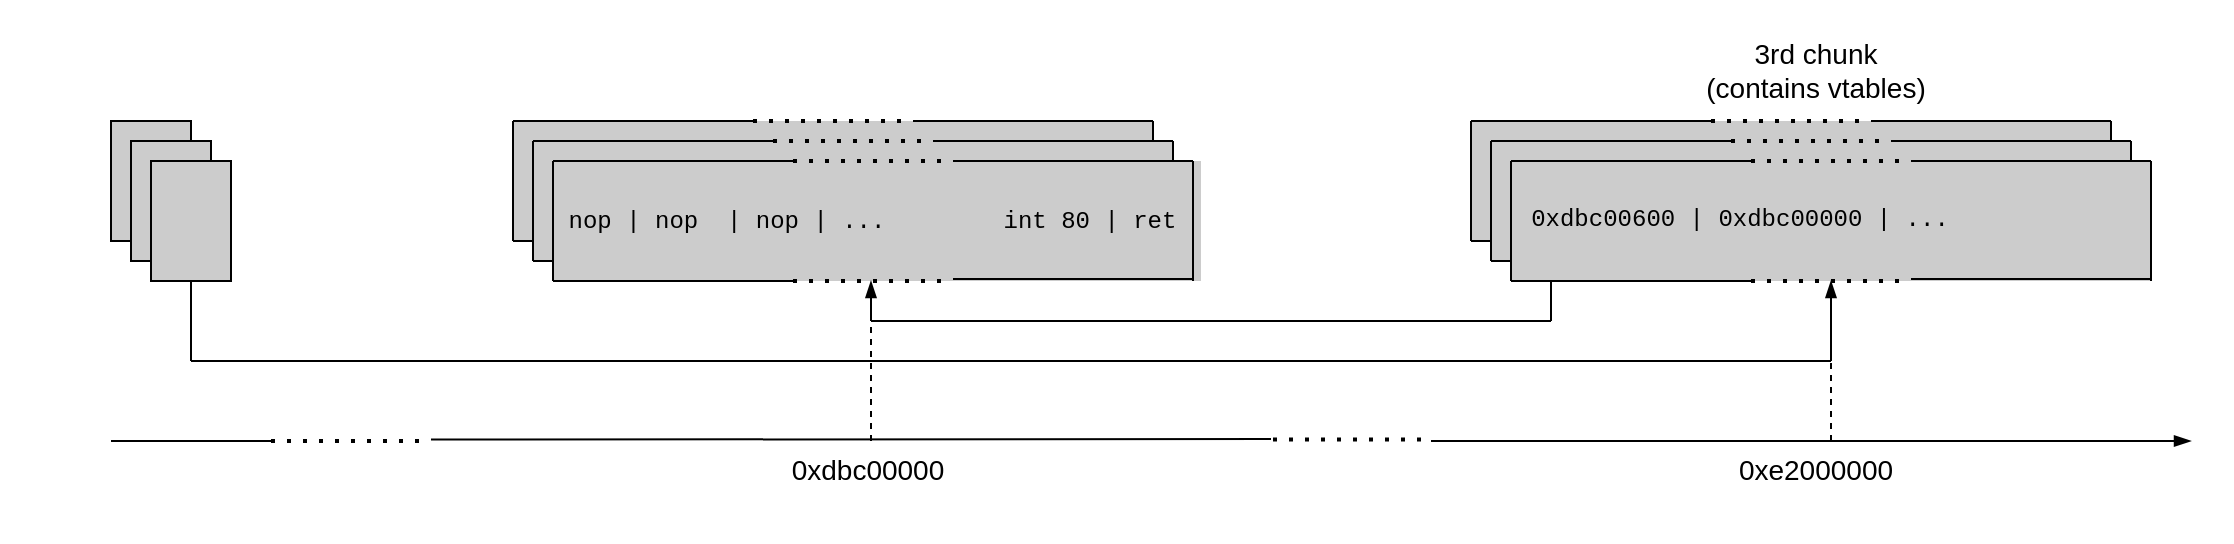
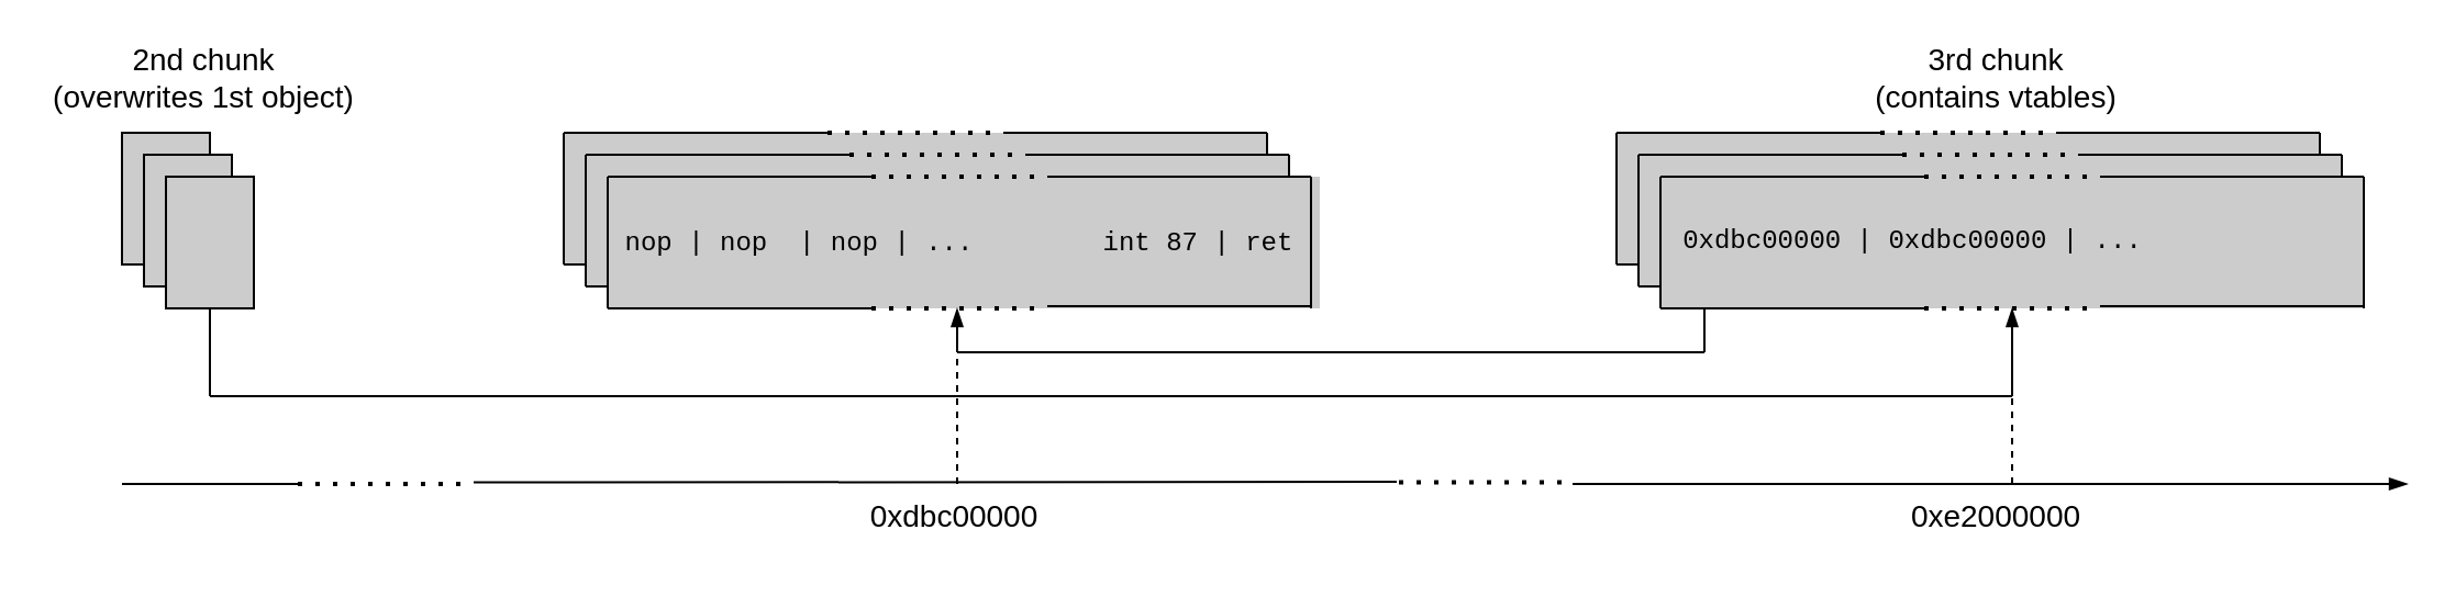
  <mxCell id="0" />
  <mxCell id="1" parent="0" />
  <mxCell id="2" value="" style="rounded=0;whiteSpace=wrap;html=1;fillColor=#CCCCCC;" vertex="1" parent="1"><mxGeometry x="55" y="60" width="40" height="60" as="geometry" /></mxCell>
  <mxCell id="3" value="" style="endArrow=blockThin;html=1;rounded=0;endFill=1;" edge="1" parent="1"><mxGeometry width="50" height="50" relative="1" as="geometry"><mxPoint x="715" y="220" as="sourcePoint" /><mxPoint x="1095" y="220" as="targetPoint" /></mxGeometry></mxCell>
  <mxCell id="4" value="" style="rounded=0;whiteSpace=wrap;html=1;fillColor=#CCCCCC;" vertex="1" parent="1"><mxGeometry x="65" y="70" width="40" height="60" as="geometry" /></mxCell>
  <mxCell id="5" value="" style="rounded=0;whiteSpace=wrap;html=1;fillColor=#CCCCCC;" vertex="1" parent="1"><mxGeometry x="75" y="80" width="40" height="60" as="geometry" /></mxCell>
  <mxCell id="6" value="" style="group" vertex="1" connectable="0" parent="1"><mxGeometry x="256" y="60" width="344" height="80" as="geometry" /></mxCell>
  <mxCell id="7" value="" style="group;fillColor=#CCCCCC;" vertex="1" connectable="0" parent="6"><mxGeometry width="320" height="60" as="geometry" /></mxCell>
  <mxCell id="8" value="" style="endArrow=none;html=1;rounded=0;" edge="1" parent="7"><mxGeometry width="50" height="50" relative="1" as="geometry"><mxPoint y="60" as="sourcePoint" /><mxPoint as="targetPoint" /></mxGeometry></mxCell>
  <mxCell id="9" value="" style="endArrow=none;html=1;rounded=0;" edge="1" parent="7"><mxGeometry width="50" height="50" relative="1" as="geometry"><mxPoint x="320" y="60" as="sourcePoint" /><mxPoint x="320" as="targetPoint" /></mxGeometry></mxCell>
  <mxCell id="10" value="" style="endArrow=none;html=1;rounded=0;" edge="1" parent="7"><mxGeometry width="50" height="50" relative="1" as="geometry"><mxPoint x="120" as="sourcePoint" /><mxPoint as="targetPoint" /></mxGeometry></mxCell>
  <mxCell id="11" value="" style="endArrow=none;html=1;rounded=0;" edge="1" parent="7"><mxGeometry width="50" height="50" relative="1" as="geometry"><mxPoint x="320" as="sourcePoint" /><mxPoint x="200" as="targetPoint" /></mxGeometry></mxCell>
  <mxCell id="12" value="" style="endArrow=none;html=1;rounded=0;" edge="1" parent="7"><mxGeometry width="50" height="50" relative="1" as="geometry"><mxPoint x="120" y="60" as="sourcePoint" /><mxPoint y="60" as="targetPoint" /></mxGeometry></mxCell>
  <mxCell id="13" value="" style="endArrow=none;html=1;rounded=0;" edge="1" parent="7"><mxGeometry width="50" height="50" relative="1" as="geometry"><mxPoint x="320" y="59" as="sourcePoint" /><mxPoint x="200" y="59" as="targetPoint" /></mxGeometry></mxCell>
  <mxCell id="14" value="" style="endArrow=none;dashed=1;html=1;dashPattern=1 3;strokeWidth=2;rounded=0;" edge="1" parent="7"><mxGeometry width="50" height="50" relative="1" as="geometry"><mxPoint x="120" as="sourcePoint" /><mxPoint x="200" as="targetPoint" /></mxGeometry></mxCell>
  <mxCell id="15" value="" style="endArrow=none;dashed=1;html=1;dashPattern=1 3;strokeWidth=2;rounded=0;" edge="1" parent="7"><mxGeometry width="50" height="50" relative="1" as="geometry"><mxPoint x="120" y="60" as="sourcePoint" /><mxPoint x="200" y="60" as="targetPoint" /></mxGeometry></mxCell>
  <mxCell id="16" value="" style="group;fillColor=#CCCCCC;" vertex="1" connectable="0" parent="6"><mxGeometry x="10" y="10" width="320" height="60" as="geometry" /></mxCell>
  <mxCell id="17" value="" style="endArrow=none;html=1;rounded=0;" edge="1" parent="16"><mxGeometry width="50" height="50" relative="1" as="geometry"><mxPoint y="60" as="sourcePoint" /><mxPoint as="targetPoint" /></mxGeometry></mxCell>
  <mxCell id="18" value="" style="endArrow=none;html=1;rounded=0;" edge="1" parent="16"><mxGeometry width="50" height="50" relative="1" as="geometry"><mxPoint x="320" y="60" as="sourcePoint" /><mxPoint x="320" as="targetPoint" /></mxGeometry></mxCell>
  <mxCell id="19" value="" style="endArrow=none;html=1;rounded=0;" edge="1" parent="16"><mxGeometry width="50" height="50" relative="1" as="geometry"><mxPoint x="120" as="sourcePoint" /><mxPoint as="targetPoint" /></mxGeometry></mxCell>
  <mxCell id="20" value="" style="endArrow=none;html=1;rounded=0;" edge="1" parent="16"><mxGeometry width="50" height="50" relative="1" as="geometry"><mxPoint x="320" as="sourcePoint" /><mxPoint x="200" as="targetPoint" /></mxGeometry></mxCell>
  <mxCell id="21" value="" style="endArrow=none;html=1;rounded=0;" edge="1" parent="16"><mxGeometry width="50" height="50" relative="1" as="geometry"><mxPoint x="120" y="60" as="sourcePoint" /><mxPoint y="60" as="targetPoint" /></mxGeometry></mxCell>
  <mxCell id="22" value="" style="endArrow=none;html=1;rounded=0;" edge="1" parent="16"><mxGeometry width="50" height="50" relative="1" as="geometry"><mxPoint x="320" y="59" as="sourcePoint" /><mxPoint x="200" y="59" as="targetPoint" /></mxGeometry></mxCell>
  <mxCell id="23" value="" style="endArrow=none;dashed=1;html=1;dashPattern=1 3;strokeWidth=2;rounded=0;" edge="1" parent="16"><mxGeometry width="50" height="50" relative="1" as="geometry"><mxPoint x="120" as="sourcePoint" /><mxPoint x="200" as="targetPoint" /></mxGeometry></mxCell>
  <mxCell id="24" value="" style="endArrow=none;dashed=1;html=1;dashPattern=1 3;strokeWidth=2;rounded=0;" edge="1" parent="16"><mxGeometry width="50" height="50" relative="1" as="geometry"><mxPoint x="120" y="60" as="sourcePoint" /><mxPoint x="200" y="60" as="targetPoint" /></mxGeometry></mxCell>
  <mxCell id="25" value="" style="group;fillColor=#CCCCCC;" vertex="1" connectable="0" parent="6"><mxGeometry x="20" y="20" width="324" height="60" as="geometry" /></mxCell>
  <mxCell id="26" value="" style="endArrow=none;html=1;rounded=0;" edge="1" parent="25"><mxGeometry width="50" height="50" relative="1" as="geometry"><mxPoint y="60" as="sourcePoint" /><mxPoint as="targetPoint" /></mxGeometry></mxCell>
  <mxCell id="27" value="" style="endArrow=none;html=1;rounded=0;" edge="1" parent="25"><mxGeometry width="50" height="50" relative="1" as="geometry"><mxPoint x="320" y="60" as="sourcePoint" /><mxPoint x="320" as="targetPoint" /></mxGeometry></mxCell>
  <mxCell id="28" value="" style="endArrow=none;html=1;rounded=0;" edge="1" parent="25"><mxGeometry width="50" height="50" relative="1" as="geometry"><mxPoint x="120" as="sourcePoint" /><mxPoint as="targetPoint" /></mxGeometry></mxCell>
  <mxCell id="29" value="" style="endArrow=none;html=1;rounded=0;" edge="1" parent="25"><mxGeometry width="50" height="50" relative="1" as="geometry"><mxPoint x="320" as="sourcePoint" /><mxPoint x="200" as="targetPoint" /></mxGeometry></mxCell>
  <mxCell id="30" value="" style="endArrow=none;html=1;rounded=0;" edge="1" parent="25"><mxGeometry width="50" height="50" relative="1" as="geometry"><mxPoint x="120" y="60" as="sourcePoint" /><mxPoint y="60" as="targetPoint" /></mxGeometry></mxCell>
  <mxCell id="31" value="" style="endArrow=none;html=1;rounded=0;" edge="1" parent="25"><mxGeometry width="50" height="50" relative="1" as="geometry"><mxPoint x="320" y="59" as="sourcePoint" /><mxPoint x="200" y="59" as="targetPoint" /></mxGeometry></mxCell>
  <mxCell id="32" value="" style="endArrow=none;dashed=1;html=1;dashPattern=1 3;strokeWidth=2;rounded=0;" edge="1" parent="25"><mxGeometry width="50" height="50" relative="1" as="geometry"><mxPoint x="120" as="sourcePoint" /><mxPoint x="200" as="targetPoint" /></mxGeometry></mxCell>
  <mxCell id="33" value="" style="endArrow=none;dashed=1;html=1;dashPattern=1 3;strokeWidth=2;rounded=0;" edge="1" parent="25"><mxGeometry width="50" height="50" relative="1" as="geometry"><mxPoint x="120" y="60" as="sourcePoint" /><mxPoint x="200" y="60" as="targetPoint" /></mxGeometry></mxCell>
  <mxCell id="34" value="&lt;font face=&quot;Courier New&quot;&gt;nop | nop&amp;nbsp; | nop | ...&lt;/font&gt;" style="text;html=1;strokeColor=none;fillColor=none;align=center;verticalAlign=middle;whiteSpace=wrap;rounded=0;" vertex="1" parent="25"><mxGeometry x="5" y="15" width="165" height="30" as="geometry" /></mxCell>
- <mxCell id="35" value="&lt;font face=&quot;Courier New&quot;&gt;int 80 | ret&lt;/font&gt;" style="text;html=1;strokeColor=none;fillColor=none;align=center;verticalAlign=middle;whiteSpace=wrap;rounded=0;" vertex="1" parent="25"><mxGeometry x="214" y="15" width="110" height="30" as="geometry" /></mxCell>
+ <mxCell id="35" value="&lt;font face=&quot;Courier New&quot;&gt;int 87 | ret&lt;/font&gt;" style="text;html=1;strokeColor=none;fillColor=none;align=center;verticalAlign=middle;whiteSpace=wrap;rounded=0;" vertex="1" parent="25"><mxGeometry x="214" y="15" width="110" height="30" as="geometry" /></mxCell>
  <mxCell id="36" value="" style="group" vertex="1" connectable="0" parent="1"><mxGeometry x="735" y="60" width="340" height="80" as="geometry" /></mxCell>
  <mxCell id="37" value="" style="group;fillColor=#CCCCCC;" vertex="1" connectable="0" parent="36"><mxGeometry width="320" height="60" as="geometry" /></mxCell>
  <mxCell id="38" value="" style="endArrow=none;html=1;rounded=0;" edge="1" parent="37"><mxGeometry width="50" height="50" relative="1" as="geometry"><mxPoint y="60" as="sourcePoint" /><mxPoint as="targetPoint" /></mxGeometry></mxCell>
  <mxCell id="39" value="" style="endArrow=none;html=1;rounded=0;" edge="1" parent="37"><mxGeometry width="50" height="50" relative="1" as="geometry"><mxPoint x="320" y="60" as="sourcePoint" /><mxPoint x="320" as="targetPoint" /></mxGeometry></mxCell>
  <mxCell id="40" value="" style="endArrow=none;html=1;rounded=0;" edge="1" parent="37"><mxGeometry width="50" height="50" relative="1" as="geometry"><mxPoint x="120" as="sourcePoint" /><mxPoint as="targetPoint" /></mxGeometry></mxCell>
  <mxCell id="41" value="" style="endArrow=none;html=1;rounded=0;" edge="1" parent="37"><mxGeometry width="50" height="50" relative="1" as="geometry"><mxPoint x="320" as="sourcePoint" /><mxPoint x="200" as="targetPoint" /></mxGeometry></mxCell>
  <mxCell id="42" value="" style="endArrow=none;html=1;rounded=0;" edge="1" parent="37"><mxGeometry width="50" height="50" relative="1" as="geometry"><mxPoint x="120" y="60" as="sourcePoint" /><mxPoint y="60" as="targetPoint" /></mxGeometry></mxCell>
  <mxCell id="43" value="" style="endArrow=none;html=1;rounded=0;" edge="1" parent="37"><mxGeometry width="50" height="50" relative="1" as="geometry"><mxPoint x="320" y="59" as="sourcePoint" /><mxPoint x="200" y="59" as="targetPoint" /></mxGeometry></mxCell>
  <mxCell id="44" value="" style="endArrow=none;dashed=1;html=1;dashPattern=1 3;strokeWidth=2;rounded=0;" edge="1" parent="37"><mxGeometry width="50" height="50" relative="1" as="geometry"><mxPoint x="120" as="sourcePoint" /><mxPoint x="200" as="targetPoint" /></mxGeometry></mxCell>
  <mxCell id="45" value="" style="endArrow=none;dashed=1;html=1;dashPattern=1 3;strokeWidth=2;rounded=0;" edge="1" parent="37"><mxGeometry width="50" height="50" relative="1" as="geometry"><mxPoint x="120" y="60" as="sourcePoint" /><mxPoint x="200" y="60" as="targetPoint" /></mxGeometry></mxCell>
  <mxCell id="46" value="" style="group;fillColor=#CCCCCC;" vertex="1" connectable="0" parent="36"><mxGeometry x="10" y="10" width="320" height="60" as="geometry" /></mxCell>
  <mxCell id="47" value="" style="endArrow=none;html=1;rounded=0;" edge="1" parent="46"><mxGeometry width="50" height="50" relative="1" as="geometry"><mxPoint y="60" as="sourcePoint" /><mxPoint as="targetPoint" /></mxGeometry></mxCell>
  <mxCell id="48" value="" style="endArrow=none;html=1;rounded=0;" edge="1" parent="46"><mxGeometry width="50" height="50" relative="1" as="geometry"><mxPoint x="320" y="60" as="sourcePoint" /><mxPoint x="320" as="targetPoint" /></mxGeometry></mxCell>
  <mxCell id="49" value="" style="endArrow=none;html=1;rounded=0;" edge="1" parent="46"><mxGeometry width="50" height="50" relative="1" as="geometry"><mxPoint x="120" as="sourcePoint" /><mxPoint as="targetPoint" /></mxGeometry></mxCell>
  <mxCell id="50" value="" style="endArrow=none;html=1;rounded=0;" edge="1" parent="46"><mxGeometry width="50" height="50" relative="1" as="geometry"><mxPoint x="320" as="sourcePoint" /><mxPoint x="200" as="targetPoint" /></mxGeometry></mxCell>
  <mxCell id="51" value="" style="endArrow=none;html=1;rounded=0;" edge="1" parent="46"><mxGeometry width="50" height="50" relative="1" as="geometry"><mxPoint x="120" y="60" as="sourcePoint" /><mxPoint y="60" as="targetPoint" /></mxGeometry></mxCell>
  <mxCell id="52" value="" style="endArrow=none;html=1;rounded=0;" edge="1" parent="46"><mxGeometry width="50" height="50" relative="1" as="geometry"><mxPoint x="320" y="59" as="sourcePoint" /><mxPoint x="200" y="59" as="targetPoint" /></mxGeometry></mxCell>
  <mxCell id="53" value="" style="endArrow=none;dashed=1;html=1;dashPattern=1 3;strokeWidth=2;rounded=0;" edge="1" parent="46"><mxGeometry width="50" height="50" relative="1" as="geometry"><mxPoint x="120" as="sourcePoint" /><mxPoint x="200" as="targetPoint" /></mxGeometry></mxCell>
  <mxCell id="54" value="" style="endArrow=none;dashed=1;html=1;dashPattern=1 3;strokeWidth=2;rounded=0;" edge="1" parent="46"><mxGeometry width="50" height="50" relative="1" as="geometry"><mxPoint x="120" y="60" as="sourcePoint" /><mxPoint x="200" y="60" as="targetPoint" /></mxGeometry></mxCell>
  <mxCell id="55" value="" style="group;fillColor=#CCCCCC;" vertex="1" connectable="0" parent="36"><mxGeometry x="20" y="20" width="320" height="60" as="geometry" /></mxCell>
  <mxCell id="56" value="" style="endArrow=none;html=1;rounded=0;" edge="1" parent="55"><mxGeometry width="50" height="50" relative="1" as="geometry"><mxPoint y="60" as="sourcePoint" /><mxPoint as="targetPoint" /></mxGeometry></mxCell>
  <mxCell id="57" value="" style="endArrow=none;html=1;rounded=0;" edge="1" parent="55"><mxGeometry width="50" height="50" relative="1" as="geometry"><mxPoint x="320" y="60" as="sourcePoint" /><mxPoint x="320" as="targetPoint" /></mxGeometry></mxCell>
  <mxCell id="58" value="" style="endArrow=none;html=1;rounded=0;" edge="1" parent="55"><mxGeometry width="50" height="50" relative="1" as="geometry"><mxPoint x="120" as="sourcePoint" /><mxPoint as="targetPoint" /></mxGeometry></mxCell>
  <mxCell id="59" value="" style="endArrow=none;html=1;rounded=0;" edge="1" parent="55"><mxGeometry width="50" height="50" relative="1" as="geometry"><mxPoint x="320" as="sourcePoint" /><mxPoint x="200" as="targetPoint" /></mxGeometry></mxCell>
  <mxCell id="60" value="" style="endArrow=none;html=1;rounded=0;" edge="1" parent="55"><mxGeometry width="50" height="50" relative="1" as="geometry"><mxPoint x="120" y="60" as="sourcePoint" /><mxPoint y="60" as="targetPoint" /></mxGeometry></mxCell>
  <mxCell id="61" value="" style="endArrow=none;html=1;rounded=0;" edge="1" parent="55"><mxGeometry width="50" height="50" relative="1" as="geometry"><mxPoint x="320" y="59" as="sourcePoint" /><mxPoint x="200" y="59" as="targetPoint" /></mxGeometry></mxCell>
  <mxCell id="62" value="" style="endArrow=none;dashed=1;html=1;dashPattern=1 3;strokeWidth=2;rounded=0;" edge="1" parent="55"><mxGeometry width="50" height="50" relative="1" as="geometry"><mxPoint x="120" as="sourcePoint" /><mxPoint x="200" as="targetPoint" /></mxGeometry></mxCell>
  <mxCell id="63" value="" style="endArrow=none;dashed=1;html=1;dashPattern=1 3;strokeWidth=2;rounded=0;" edge="1" parent="55"><mxGeometry width="50" height="50" relative="1" as="geometry"><mxPoint x="120" y="60" as="sourcePoint" /><mxPoint x="200" y="60" as="targetPoint" /></mxGeometry></mxCell>
- <mxCell id="64" value="0xdbc00600 |&amp;nbsp;0xdbc00000 | ..." style="text;html=1;strokeColor=none;fillColor=none;align=center;verticalAlign=middle;whiteSpace=wrap;rounded=0;fontFamily=Courier New;" vertex="1" parent="55"><mxGeometry y="15" width="230" height="30" as="geometry" /></mxCell>
+ <mxCell id="64" value="0xdbc00000 |&amp;nbsp;0xdbc00000 | ..." style="text;html=1;strokeColor=none;fillColor=none;align=center;verticalAlign=middle;whiteSpace=wrap;rounded=0;fontFamily=Courier New;" vertex="1" parent="55"><mxGeometry y="15" width="230" height="30" as="geometry" /></mxCell>
  <mxCell id="65" value="" style="endArrow=none;html=1;rounded=0;fontFamily=Courier New;" edge="1" parent="36"><mxGeometry width="50" height="50" relative="1" as="geometry"><mxPoint x="40" y="100" as="sourcePoint" /><mxPoint x="40" y="80" as="targetPoint" /></mxGeometry></mxCell>
+ <mxCell id="66" value="&lt;font style=&quot;font-size: 14px;&quot;&gt;2nd chunk&lt;br&gt;(overwrites 1st object)&lt;/font&gt;" style="text;html=1;strokeColor=none;fillColor=none;align=center;verticalAlign=middle;whiteSpace=wrap;rounded=0;" vertex="1" parent="1"><mxGeometry x="20" y="20" width="145" height="30" as="geometry" /></mxCell>
  <mxCell id="67" value="&lt;font style=&quot;font-size: 14px;&quot;&gt;3rd chunk&lt;br&gt;(contains vtables)&lt;/font&gt;" style="text;html=1;strokeColor=none;fillColor=none;align=center;verticalAlign=middle;whiteSpace=wrap;rounded=0;" vertex="1" parent="1"><mxGeometry x="823" y="20" width="170" height="30" as="geometry" /></mxCell>
  <mxCell id="68" value="" style="endArrow=blockThin;html=1;rounded=0;fontFamily=Courier New;endFill=1;" edge="1" parent="1"><mxGeometry width="50" height="50" relative="1" as="geometry"><mxPoint x="915" y="180" as="sourcePoint" /><mxPoint x="915" y="140" as="targetPoint" /></mxGeometry></mxCell>
  <mxCell id="69" value="" style="endArrow=blockThin;html=1;rounded=0;fontFamily=Courier New;endFill=1;" edge="1" parent="1"><mxGeometry x="1" y="490" width="50" height="50" relative="1" as="geometry"><mxPoint x="435" y="160" as="sourcePoint" /><mxPoint x="435" y="140" as="targetPoint" /><mxPoint as="offset" /></mxGeometry></mxCell>
  <mxCell id="70" value="" style="endArrow=none;html=1;rounded=0;fontFamily=Courier New;" edge="1" parent="1"><mxGeometry width="50" height="50" relative="1" as="geometry"><mxPoint x="95" y="180" as="sourcePoint" /><mxPoint x="95" y="140" as="targetPoint" /></mxGeometry></mxCell>
  <mxCell id="71" value="" style="endArrow=none;html=1;rounded=0;fontFamily=Courier New;" edge="1" parent="1"><mxGeometry width="50" height="50" relative="1" as="geometry"><mxPoint x="95" y="180" as="sourcePoint" /><mxPoint x="915" y="180" as="targetPoint" /></mxGeometry></mxCell>
  <mxCell id="72" value="" style="endArrow=none;html=1;rounded=0;fontFamily=Courier New;" edge="1" parent="1"><mxGeometry width="50" height="50" relative="1" as="geometry"><mxPoint x="435" y="160" as="sourcePoint" /><mxPoint x="775" y="160" as="targetPoint" /></mxGeometry></mxCell>
  <mxCell id="73" value="" style="endArrow=none;dashed=1;html=1;rounded=0;fontFamily=Courier New;" edge="1" parent="1"><mxGeometry width="50" height="50" relative="1" as="geometry"><mxPoint x="435" y="220" as="sourcePoint" /><mxPoint x="435" y="160" as="targetPoint" /></mxGeometry></mxCell>
  <mxCell id="74" value="" style="endArrow=none;dashed=1;html=1;rounded=0;fontFamily=Courier New;" edge="1" parent="1"><mxGeometry x="1" y="-430" width="50" height="50" relative="1" as="geometry"><mxPoint x="915" y="220" as="sourcePoint" /><mxPoint x="915" y="180" as="targetPoint" /><mxPoint as="offset" /></mxGeometry></mxCell>
  <mxCell id="75" value="&lt;font style=&quot;font-size: 14px;&quot; face=&quot;Helvetica&quot;&gt;0xdbc00000&lt;/font&gt;" style="text;html=1;strokeColor=none;fillColor=none;align=center;verticalAlign=middle;whiteSpace=wrap;rounded=0;fontFamily=Courier New;" vertex="1" parent="1"><mxGeometry x="394" y="220" width="80" height="30" as="geometry" /></mxCell>
  <mxCell id="76" value="&lt;font style=&quot;font-size: 14px;&quot; face=&quot;Helvetica&quot;&gt;0xe2000000&lt;/font&gt;" style="text;html=1;strokeColor=none;fillColor=none;align=center;verticalAlign=middle;whiteSpace=wrap;rounded=0;fontFamily=Courier New;" vertex="1" parent="1"><mxGeometry x="868" y="220" width="80" height="30" as="geometry" /></mxCell>
  <mxCell id="77" value="" style="endArrow=none;html=1;rounded=0;fontFamily=Helvetica;" edge="1" parent="1"><mxGeometry width="50" height="50" relative="1" as="geometry"><mxPoint x="55" y="220" as="sourcePoint" /><mxPoint x="135" y="220" as="targetPoint" /></mxGeometry></mxCell>
  <mxCell id="78" value="" style="endArrow=none;html=1;rounded=0;fontFamily=Helvetica;" edge="1" parent="1"><mxGeometry width="50" height="50" relative="1" as="geometry"><mxPoint x="215" y="219.31" as="sourcePoint" /><mxPoint x="635" y="219" as="targetPoint" /></mxGeometry></mxCell>
  <mxCell id="79" value="" style="endArrow=none;dashed=1;html=1;dashPattern=1 3;strokeWidth=2;rounded=0;fontFamily=Helvetica;" edge="1" parent="1"><mxGeometry width="50" height="50" relative="1" as="geometry"><mxPoint x="636" y="219.31" as="sourcePoint" /><mxPoint x="716" y="219.31" as="targetPoint" /></mxGeometry></mxCell>
  <mxCell id="80" value="" style="endArrow=none;dashed=1;html=1;dashPattern=1 3;strokeWidth=2;rounded=0;fontFamily=Helvetica;" edge="1" parent="1"><mxGeometry width="50" height="50" relative="1" as="geometry"><mxPoint x="135" y="220" as="sourcePoint" /><mxPoint x="215" y="220" as="targetPoint" /></mxGeometry></mxCell>
